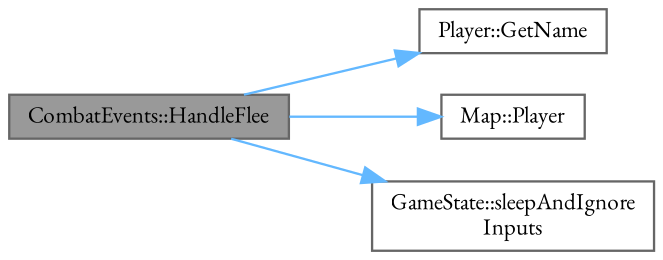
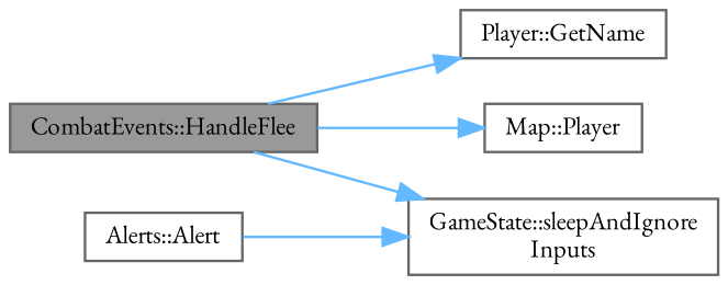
  digraph {
    fontname="EB Garamond"
    rankdir=LR
    node [color=grey40 fillcolor=white fontname="EB Garamond" fontsize=10 shape=box style=filled]
    edge [color=steelblue1 fontname="EB Garamond" fontsize=10 labelfontname=Helvetica labelfontsize=10 style=solid]
    n1 [color=gray40 fillcolor=grey60 fontcolor=black height=0.2 label="CombatEvents::HandleFlee" width=0.4]
    n2 [height=0.2 label="Player::GetName" width=0.4]
    n3 [height=0.2 label="Map::Player" width=0.4]
    n4 [height=0.2 label="GameState::sleepAndIgnore\lInputs" width=0.4]
+   n5 [height=0.2 label="Alerts::Alert" width=0.4]
    n1 -> n2
    n1 -> n3
    n1 -> n4
+   n5 -> n4
  }
